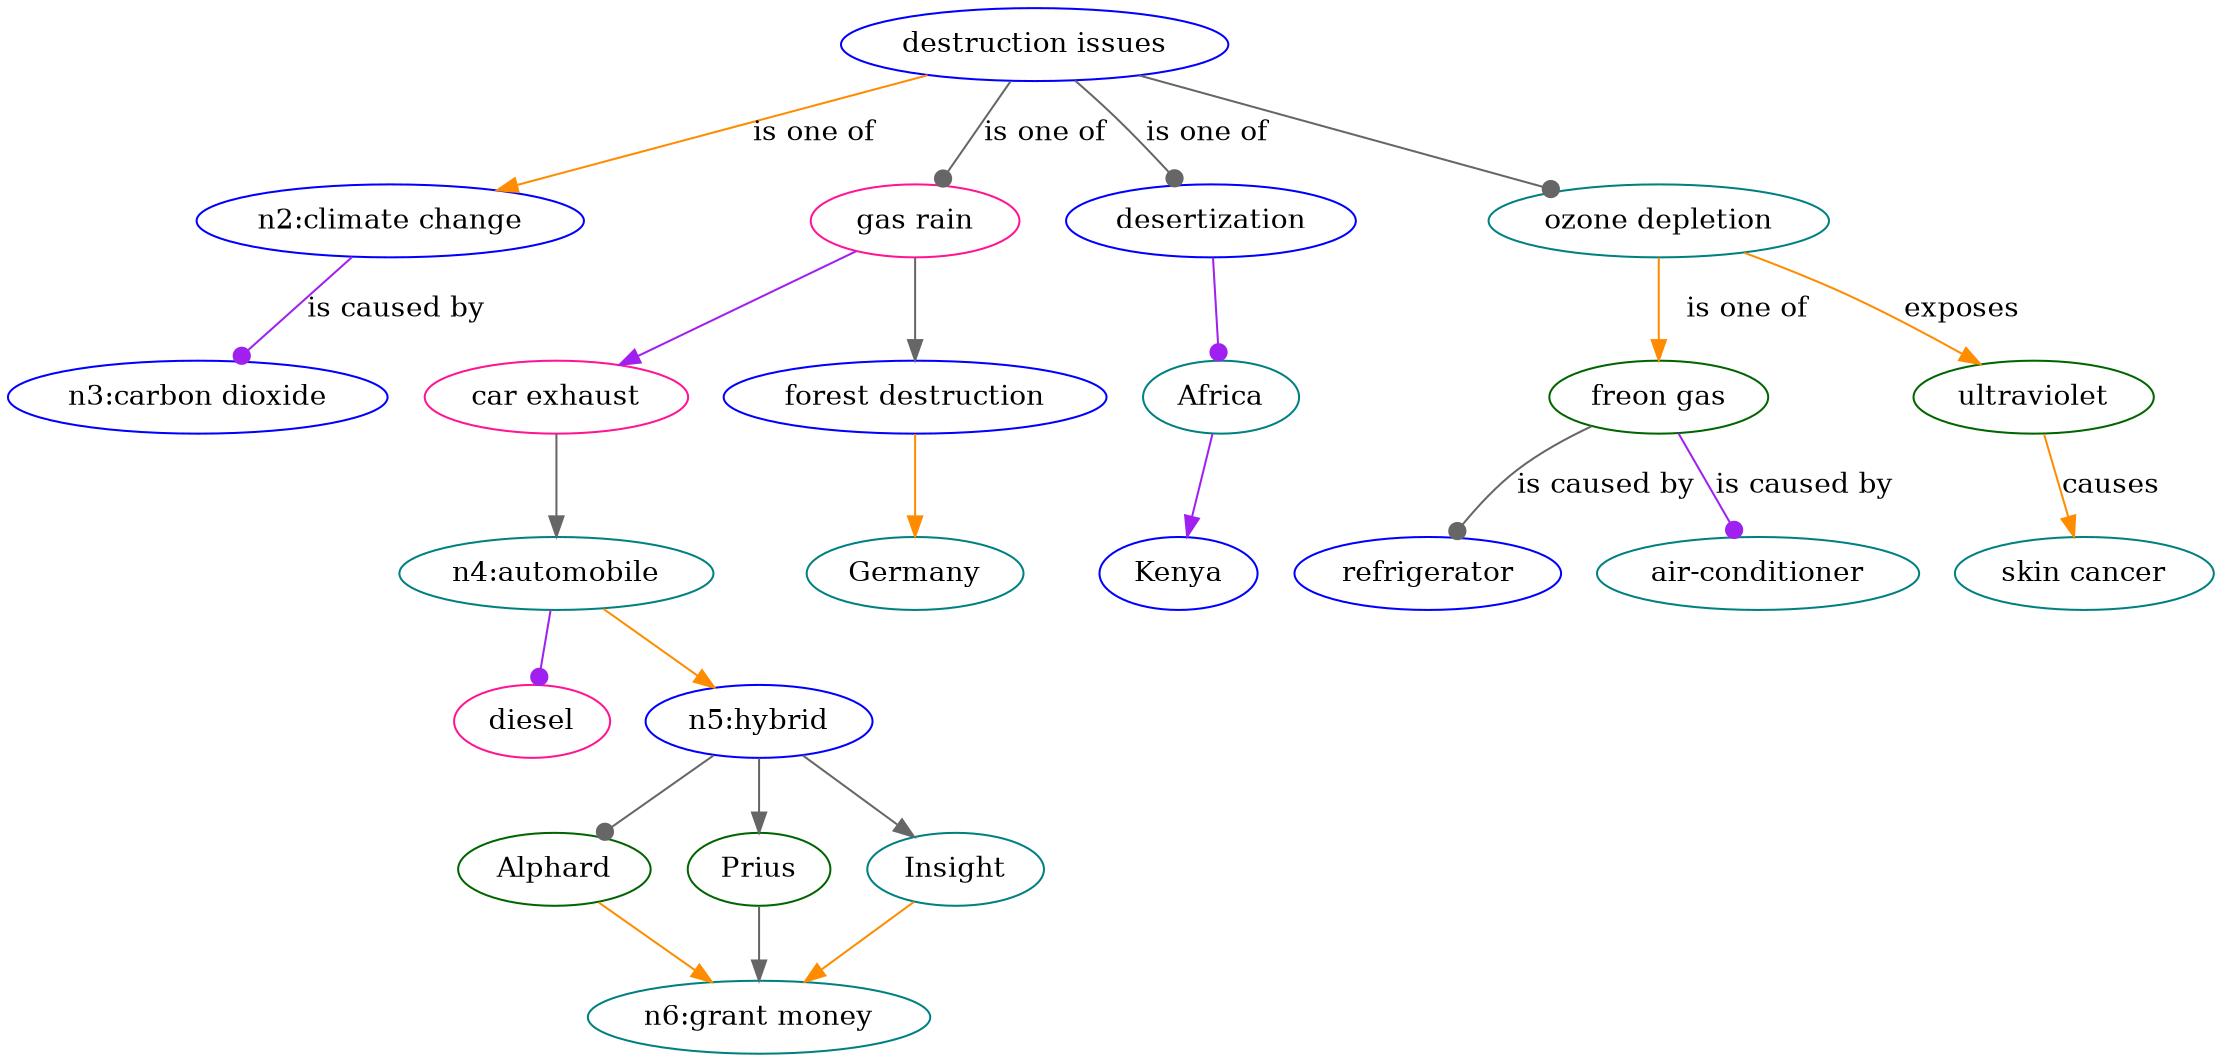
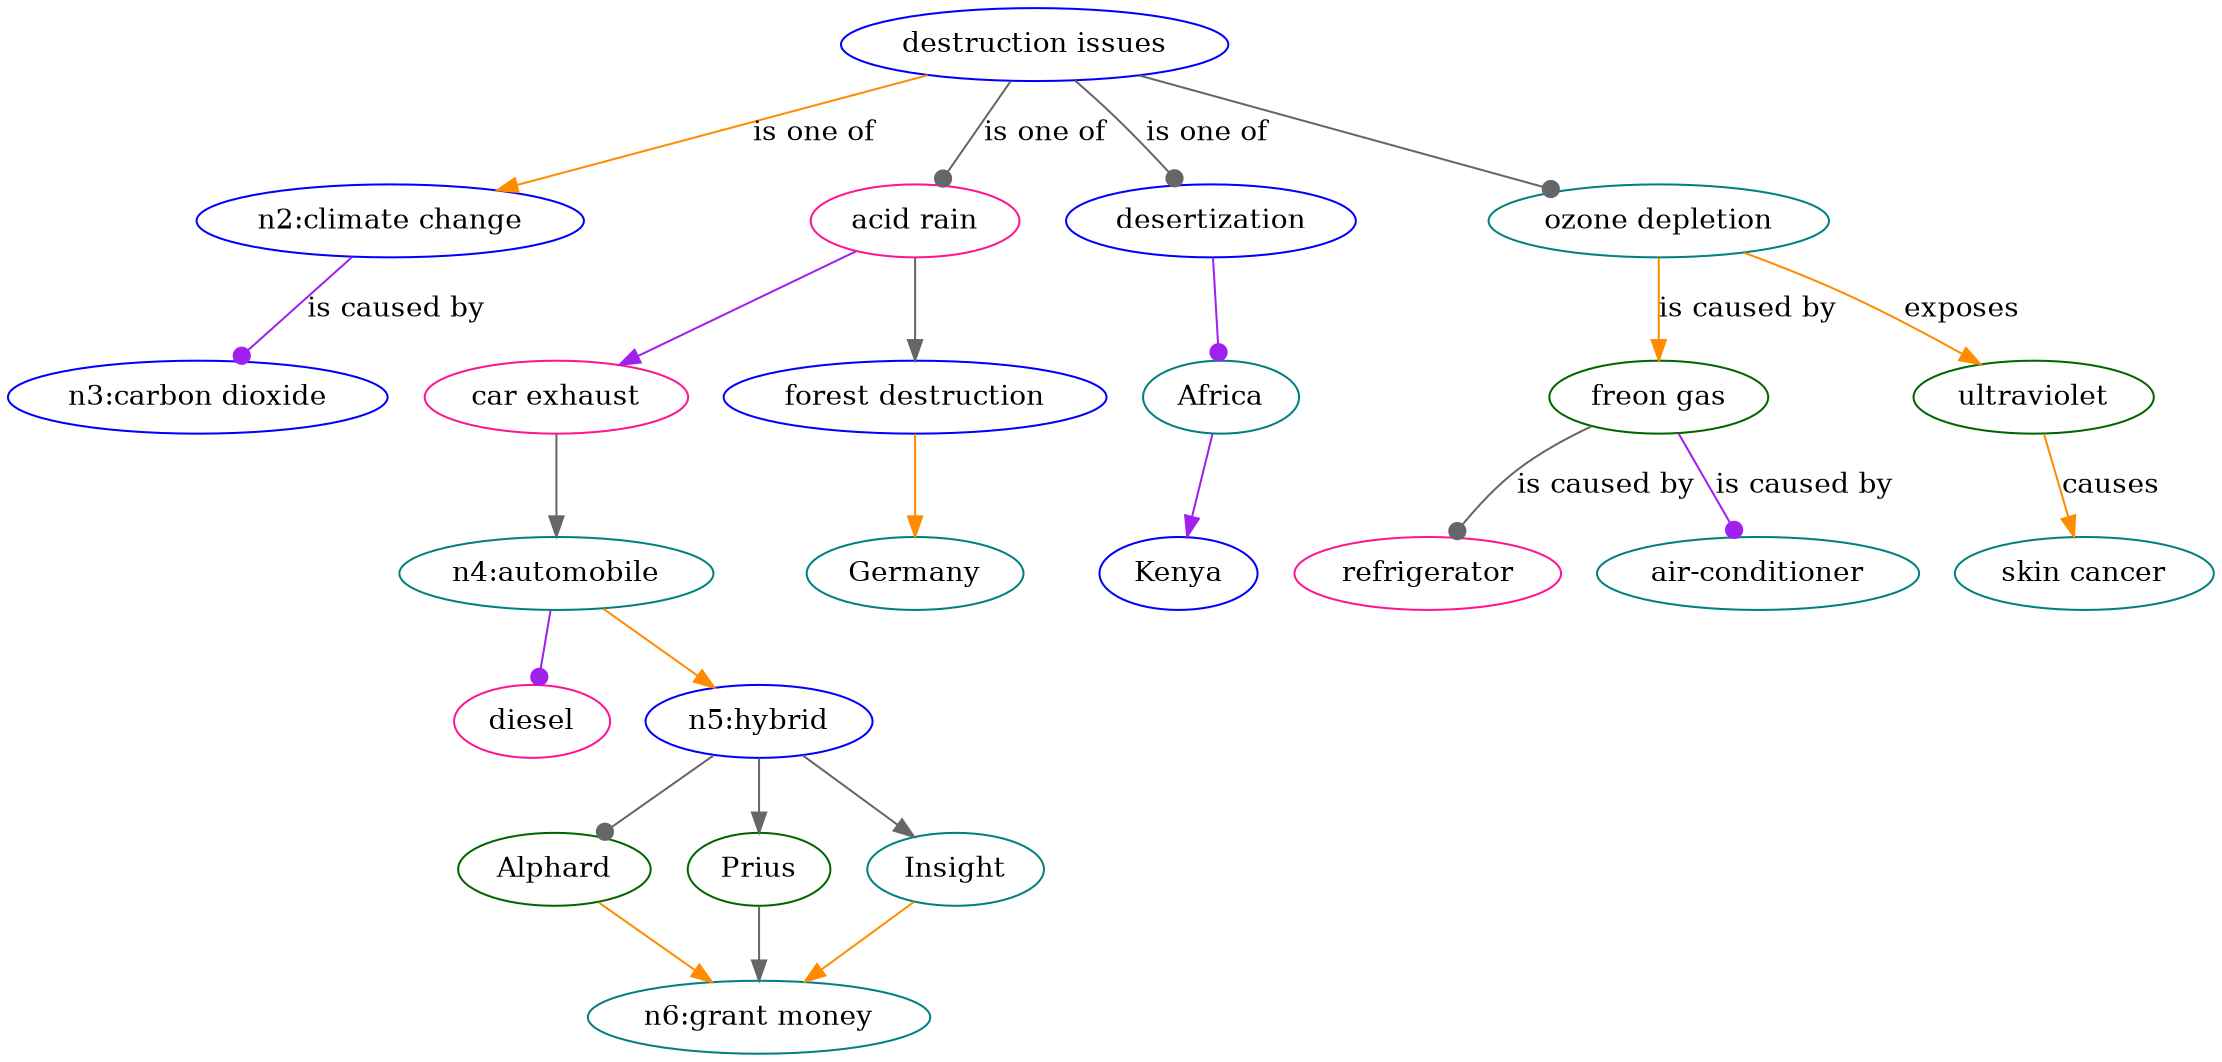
  digraph {
    node [color=blue]
    edge [arrowhead=normal color=gray40]
    n1 [label="destruction issues"]
    n2 [label="n2:climate change"]
-   n3 [color=deeppink label="gas rain"]
+   n3 [color=deeppink label="acid rain"]
    n4 [label=desertization]
    n5 [color=teal label="ozone depletion"]
    n6 [label="n3:carbon dioxide"]
    n7 [color=deeppink label="car exhaust"]
    n8 [label="forest destruction"]
    n9 [color=teal label=Africa]
    n10 [color=darkgreen label="freon gas"]
    n11 [color=darkgreen label=ultraviolet]
    n12 [color=teal label="n4:automobile"]
    n13 [color=teal label=Germany]
    n14 [color=deeppink label=diesel]
    n15 [label="n5:hybrid"]
    n16 [color=darkgreen label=Alphard]
    n17 [color=darkgreen label=Prius]
    n18 [color=teal label=Insight]
    n19 [color=teal label="n6:grant money"]
    n20 [label=Kenya]
-   n21 [label=refrigerator]
+   n21 [color=deeppink label=refrigerator]
    n22 [color=teal label="air-conditioner"]
    n23 [color=teal label="skin cancer"]
    n1 -> n2 [color=darkorange label="is one of"]
    n1 -> n3 [arrowhead=dot label="is one of"]
    n1 -> n4 [arrowhead=dot label="is one of"]
    n1 -> n5 [arrowhead=dot]
    n2 -> n6 [arrowhead=dot color=purple label="is caused by"]
    n3 -> n7 [color=purple]
    n3 -> n8
    n4 -> n9 [arrowhead=dot color=purple]
-   n5 -> n10 [color=darkorange label="is one of"]
+   n5 -> n10 [color=darkorange label="is caused by"]
    n5 -> n11 [color=darkorange label=exposes]
    n7 -> n12
    n8 -> n13 [color=darkorange]
    n9 -> n20 [color=purple]
    n10 -> n21 [arrowhead=dot label="is caused by"]
    n10 -> n22 [arrowhead=dot color=purple label="is caused by"]
    n11 -> n23 [color=darkorange label=causes]
    n12 -> n14 [arrowhead=dot color=purple]
    n12 -> n15 [color=darkorange]
    n15 -> n16 [arrowhead=dot]
    n15 -> n17
    n15 -> n18
    n16 -> n19 [color=darkorange]
    n17 -> n19
    n18 -> n19 [color=darkorange]
  }
